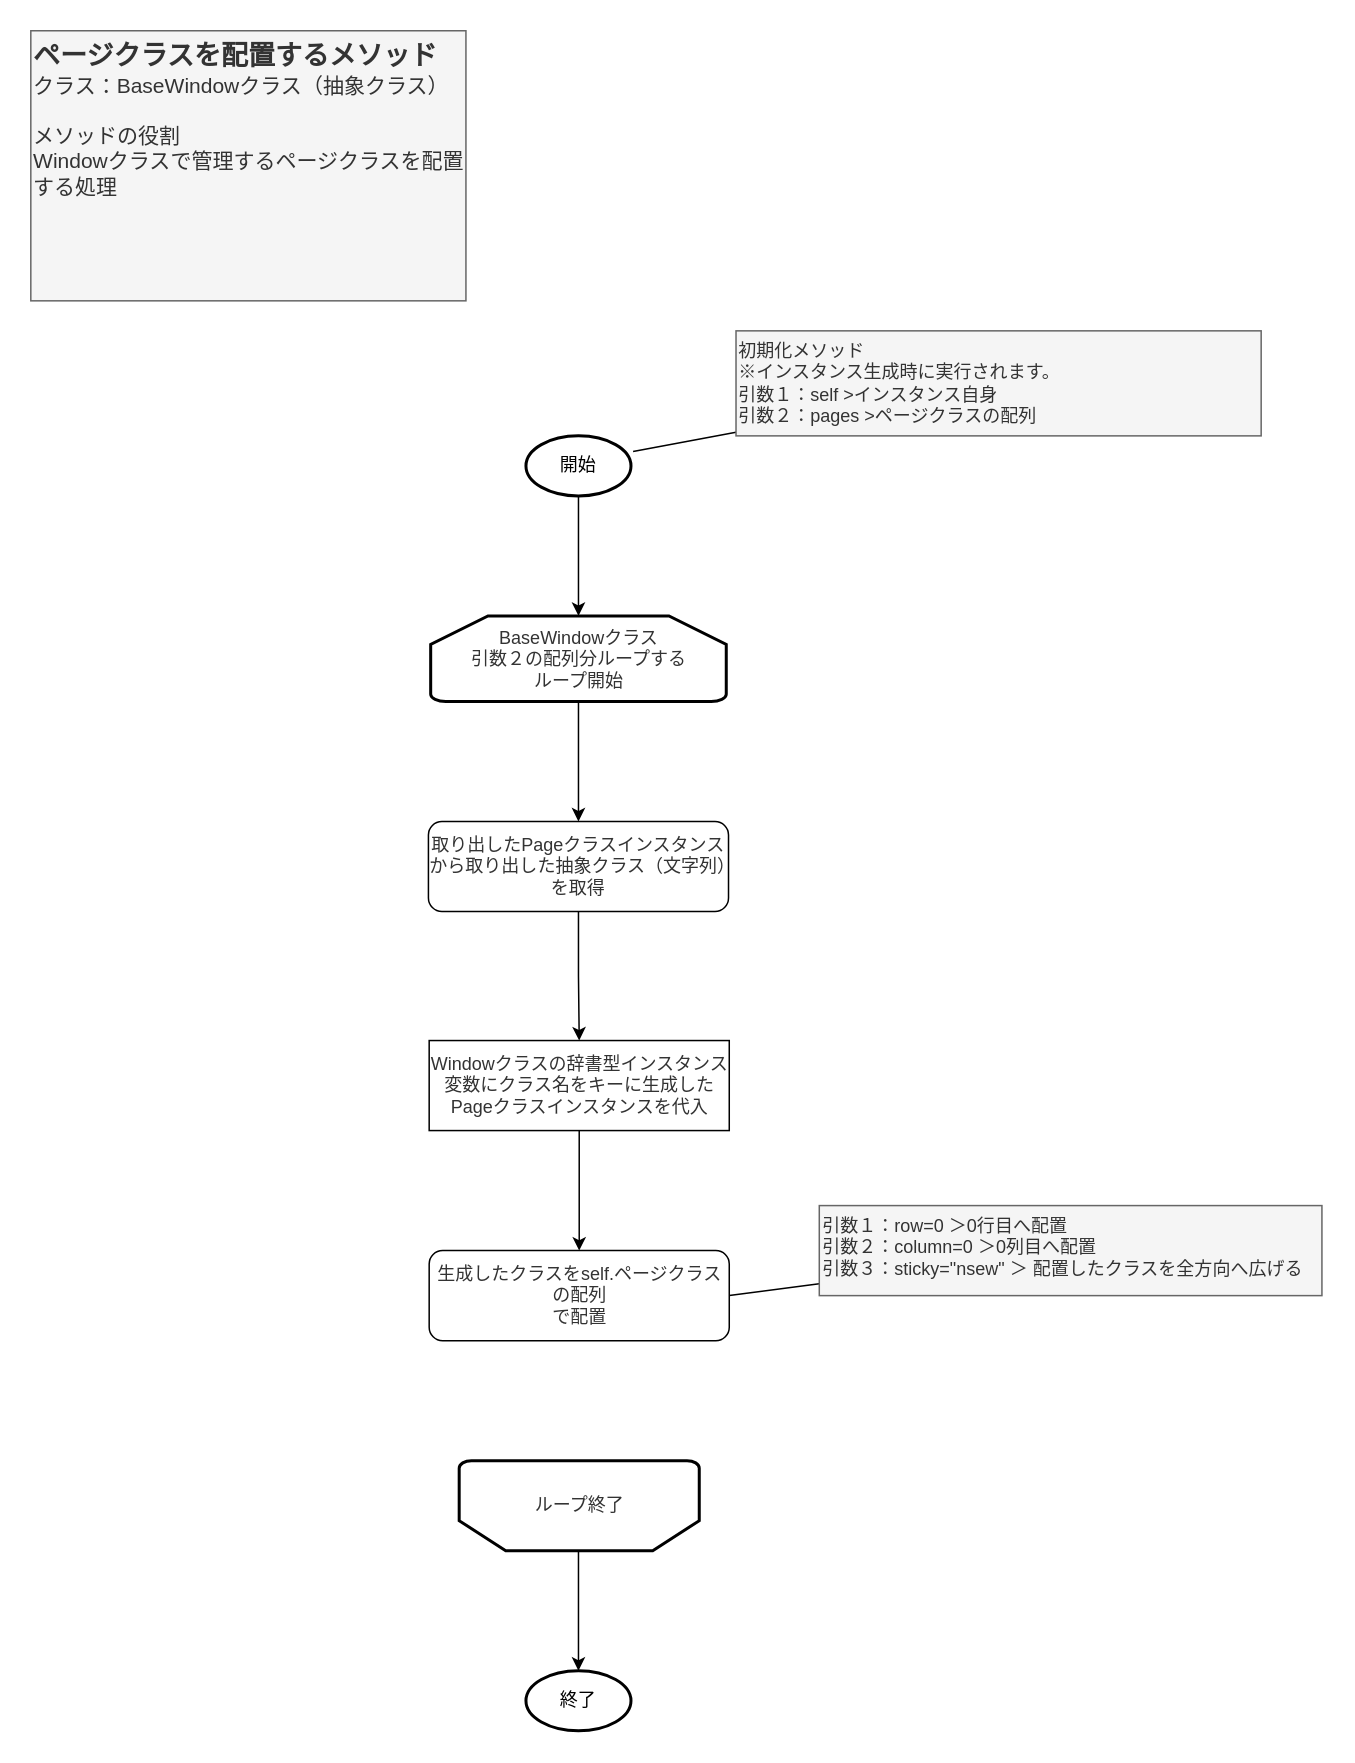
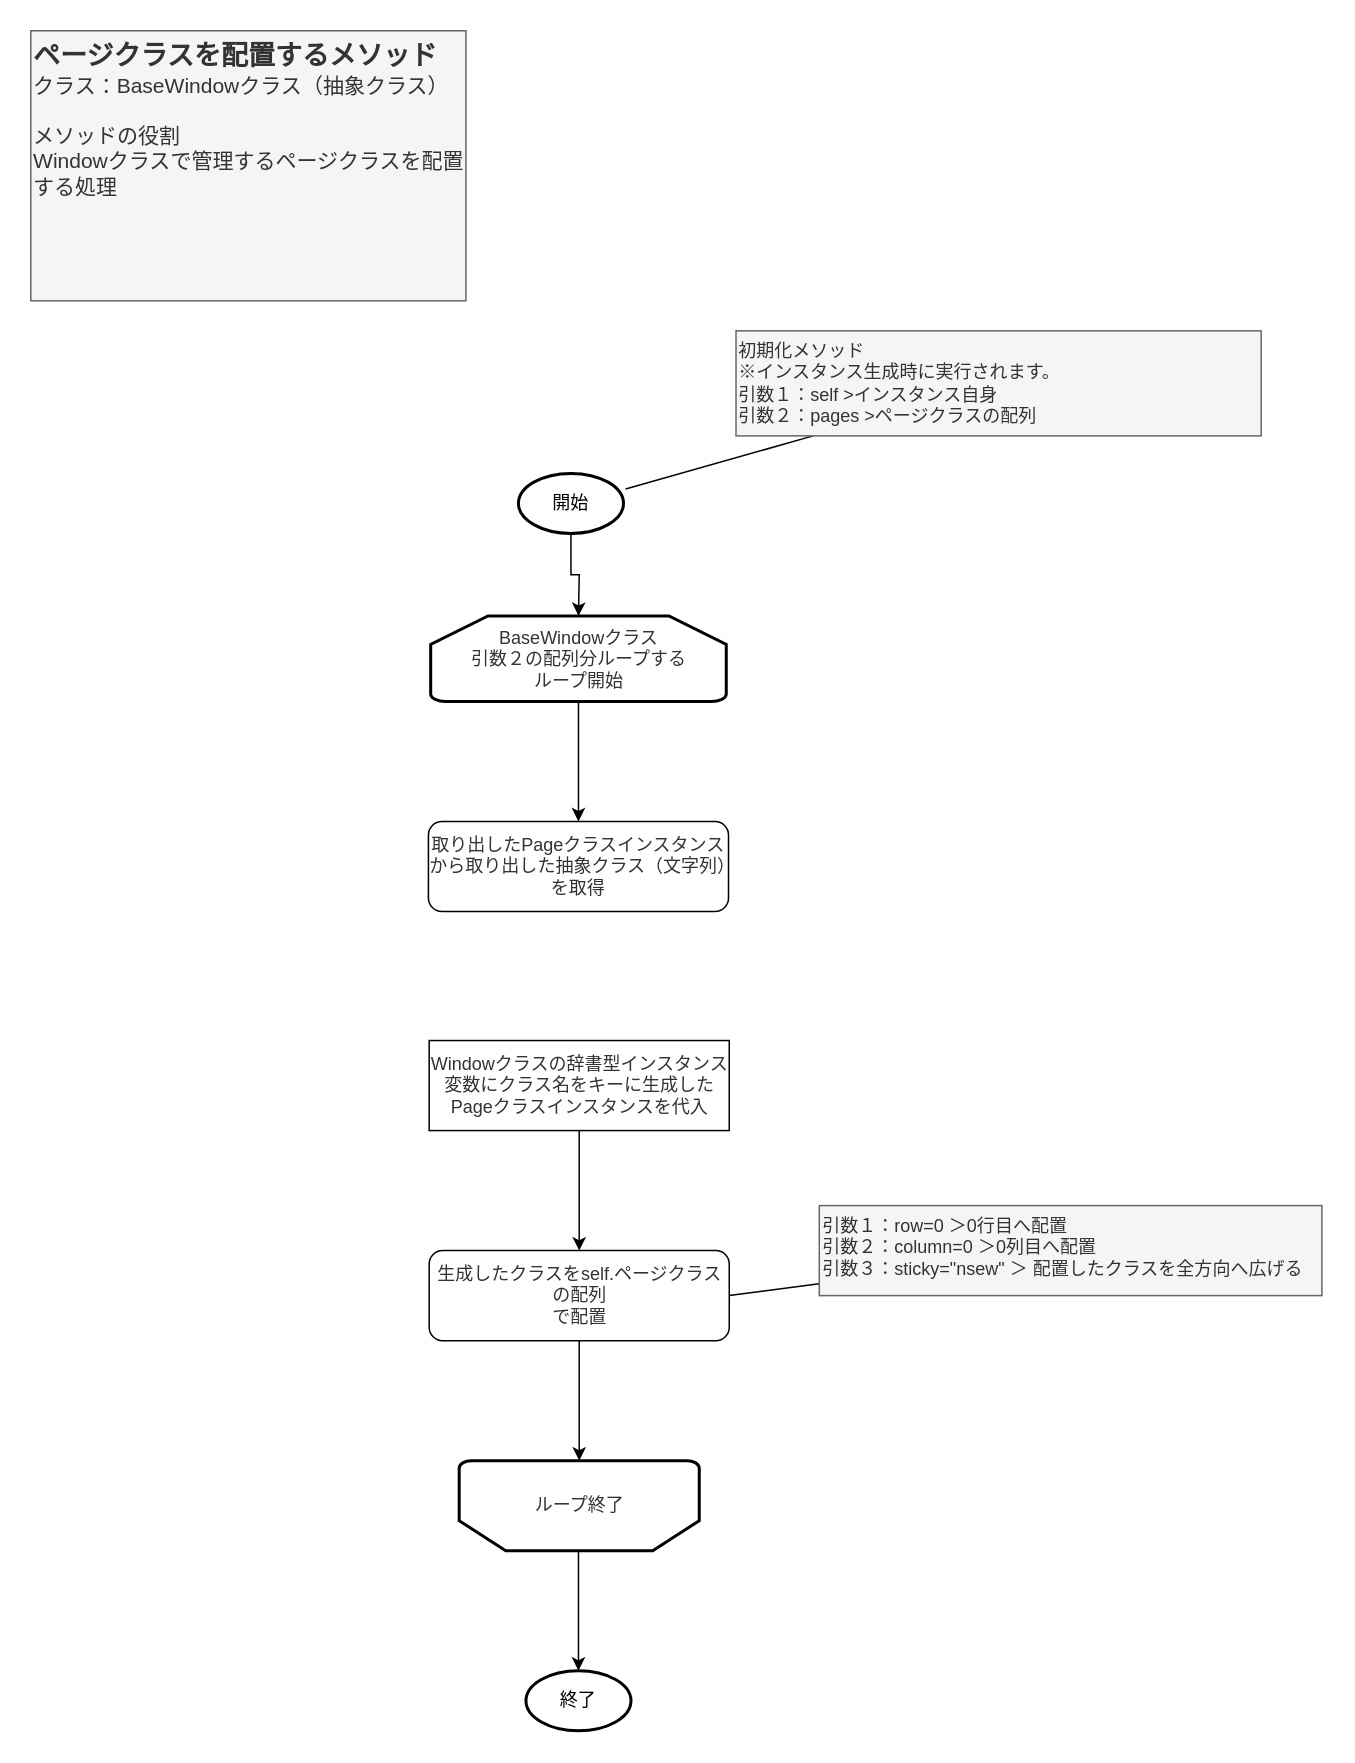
  <mxCell id="0" />
  <mxCell id="1" parent="0" />
  <mxCell id="2" value="" style="edgeStyle=orthogonalEdgeStyle;rounded=0;orthogonalLoop=1;jettySize=auto;html=1;" edge="1" parent="1" source="3"><mxGeometry relative="1" as="geometry"><mxPoint x="385" y="410" as="targetPoint" /></mxGeometry></mxCell>
- <mxCell id="3" value="開始" style="strokeWidth=2;html=1;shape=mxgraph.flowchart.start_1;whiteSpace=wrap;" vertex="1" parent="1"><mxGeometry x="350" y="290" width="70" height="40" as="geometry" /></mxCell>
+ <mxCell id="3" value="開始" style="strokeWidth=2;html=1;shape=mxgraph.flowchart.start_1;whiteSpace=wrap;" vertex="1" parent="1"><mxGeometry x="345" y="315" width="70" height="40" as="geometry" /></mxCell>
  <mxCell id="4" style="rounded=0;orthogonalLoop=1;jettySize=auto;html=1;entryX=1.02;entryY=0.26;entryDx=0;entryDy=0;endArrow=none;endFill=0;entryPerimeter=0;" edge="1" parent="1" source="5" target="3"><mxGeometry relative="1" as="geometry"><mxPoint x="425" y="320" as="targetPoint" /></mxGeometry></mxCell>
  <mxCell id="5" value="&lt;div&gt;初期化メソッド&lt;/div&gt;&lt;div&gt;※インスタンス生成時に実行されます。&lt;/div&gt;&lt;div&gt;引数１：self &amp;gt;インスタンス自身&lt;/div&gt;&lt;div&gt;引数２：pages &amp;gt;ページクラスの配列&lt;/div&gt;" style="text;html=1;align=left;verticalAlign=top;whiteSpace=wrap;rounded=0;fillColor=#f5f5f5;fontColor=#333333;strokeColor=#666666;" vertex="1" parent="1"><mxGeometry x="490" y="220" width="350" height="70" as="geometry" /></mxCell>
  <mxCell id="6" value="&lt;b style=&quot;&quot;&gt;&lt;font style=&quot;&quot;&gt;&lt;font style=&quot;font-size: 18px;&quot;&gt;ページクラスを配置するメソッド&lt;/font&gt;&lt;/font&gt;&lt;/b&gt;&lt;div&gt;&lt;font style=&quot;font-size: 14px;&quot;&gt;クラス：BaseWindow&lt;/font&gt;&lt;span style=&quot;font-size: 14px; background-color: initial;&quot;&gt;クラス（抽象クラス&lt;/span&gt;&lt;span style=&quot;background-color: initial; font-size: 14px;&quot;&gt;）&lt;/span&gt;&lt;/div&gt;&lt;div style=&quot;font-size: 14px;&quot;&gt;&lt;br&gt;&lt;/div&gt;&lt;div style=&quot;font-size: 14px;&quot;&gt;メソッドの役割&lt;/div&gt;&lt;div style=&quot;font-size: 14px;&quot;&gt;Windowクラスで管理するページクラスを配置する&lt;span style=&quot;background-color: initial;&quot;&gt;処理&lt;/span&gt;&lt;/div&gt;" style="text;html=1;align=left;verticalAlign=top;whiteSpace=wrap;rounded=0;fillColor=#f5f5f5;fontColor=#333333;strokeColor=#666666;" vertex="1" parent="1"><mxGeometry x="20" y="20" width="290" height="180" as="geometry" /></mxCell>
  <mxCell id="7" value="終了" style="strokeWidth=2;html=1;shape=mxgraph.flowchart.start_1;whiteSpace=wrap;" vertex="1" parent="1"><mxGeometry x="350" y="1113" width="70" height="40" as="geometry" /></mxCell>
  <mxCell id="8" value="" style="edgeStyle=orthogonalEdgeStyle;rounded=0;orthogonalLoop=1;jettySize=auto;html=1;" edge="1" parent="1"><mxGeometry relative="1" as="geometry"><mxPoint x="385" y="1113" as="targetPoint" /><mxPoint x="385" y="1033" as="sourcePoint" /></mxGeometry></mxCell>
  <mxCell id="9" value="" style="edgeStyle=orthogonalEdgeStyle;rounded=0;orthogonalLoop=1;jettySize=auto;html=1;fontColor=#333333;" edge="1" parent="1" source="10"><mxGeometry relative="1" as="geometry"><mxPoint x="385" y="547" as="targetPoint" /></mxGeometry></mxCell>
  <mxCell id="10" value="&lt;span style=&quot;&quot;&gt;BaseWindowクラス&lt;/span&gt;&lt;div&gt;&lt;span style=&quot;text-align: left;&quot;&gt;引数２の配列分ループする&lt;br&gt;ループ開始&lt;/span&gt;&lt;/div&gt;" style="strokeWidth=2;html=1;shape=mxgraph.flowchart.loop_limit;whiteSpace=wrap;fontColor=#333333;" vertex="1" parent="1"><mxGeometry x="286.5" y="410" width="197" height="57" as="geometry" /></mxCell>
- <mxCell id="11" value="" style="edgeStyle=orthogonalEdgeStyle;rounded=0;orthogonalLoop=1;jettySize=auto;html=1;" edge="1" parent="1" source="12" target="14"><mxGeometry relative="1" as="geometry" /></mxCell>
  <mxCell id="12" value="取り出したPageクラスインスタンスから取り出した&lt;span style=&quot;background-color: initial;&quot;&gt;抽象クラス（文字列）を取得&lt;/span&gt;" style="rounded=1;whiteSpace=wrap;html=1;fontColor=#333333;" vertex="1" parent="1"><mxGeometry x="285" y="547" width="200" height="60" as="geometry" /></mxCell>
  <mxCell id="13" value="" style="edgeStyle=orthogonalEdgeStyle;rounded=0;orthogonalLoop=1;jettySize=auto;html=1;fontColor=#333333;" edge="1" parent="1" source="14" target="16"><mxGeometry relative="1" as="geometry" /></mxCell>
  <mxCell id="14" value="Windowクラスの辞書型インスタンス変数にクラス名を&lt;span style=&quot;background-color: initial;&quot;&gt;キーに生成したPageクラス&lt;/span&gt;&lt;span style=&quot;background-color: initial;&quot;&gt;インスタンスを代入&lt;/span&gt;" style="whiteSpace=wrap;html=1;fontColor=#333333;rounded=0;" vertex="1" parent="1"><mxGeometry x="285.5" y="693" width="200" height="60" as="geometry" /></mxCell>
+ <mxCell id="15" value="" style="edgeStyle=orthogonalEdgeStyle;rounded=0;orthogonalLoop=1;jettySize=auto;html=1;fontColor=#333333;" edge="1" parent="1" source="16" target="19"><mxGeometry relative="1" as="geometry" /></mxCell>
  <mxCell id="16" value="生成したクラスをself.ページクラスの配列&lt;div&gt;で配置&lt;/div&gt;" style="rounded=1;whiteSpace=wrap;html=1;fontColor=#333333;" vertex="1" parent="1"><mxGeometry x="285.5" y="833" width="200" height="60" as="geometry" /></mxCell>
  <mxCell id="17" style="rounded=0;orthogonalLoop=1;jettySize=auto;html=1;entryX=1;entryY=0.5;entryDx=0;entryDy=0;endArrow=none;endFill=0;fontColor=#333333;" edge="1" parent="1" source="18" target="16"><mxGeometry relative="1" as="geometry" /></mxCell>
  <mxCell id="18" value="引数１：row=0 ＞0行目へ配置&lt;div&gt;引数２：column=0 ＞&lt;span style=&quot;background-color: initial;&quot;&gt;0列目へ配置&lt;/span&gt;&lt;/div&gt;&lt;div&gt;&lt;span style=&quot;background-color: initial;&quot;&gt;引数３：&lt;/span&gt;&lt;span style=&quot;background-color: initial;&quot;&gt;sticky=&quot;nsew&quot; ＞ 配置したクラスを全方向へ広げる&lt;/span&gt;&lt;/div&gt;" style="text;html=1;align=left;verticalAlign=top;whiteSpace=wrap;rounded=0;fillColor=#f5f5f5;fontColor=#333333;strokeColor=#666666;" vertex="1" parent="1"><mxGeometry x="545.5" y="803" width="335" height="60" as="geometry" /></mxCell>
  <mxCell id="19" value="ループ終了" style="strokeWidth=2;html=1;shape=mxgraph.flowchart.loop_limit;whiteSpace=wrap;direction=west;fontColor=#333333;" vertex="1" parent="1"><mxGeometry x="305.5" y="973" width="160" height="60" as="geometry" /></mxCell>
